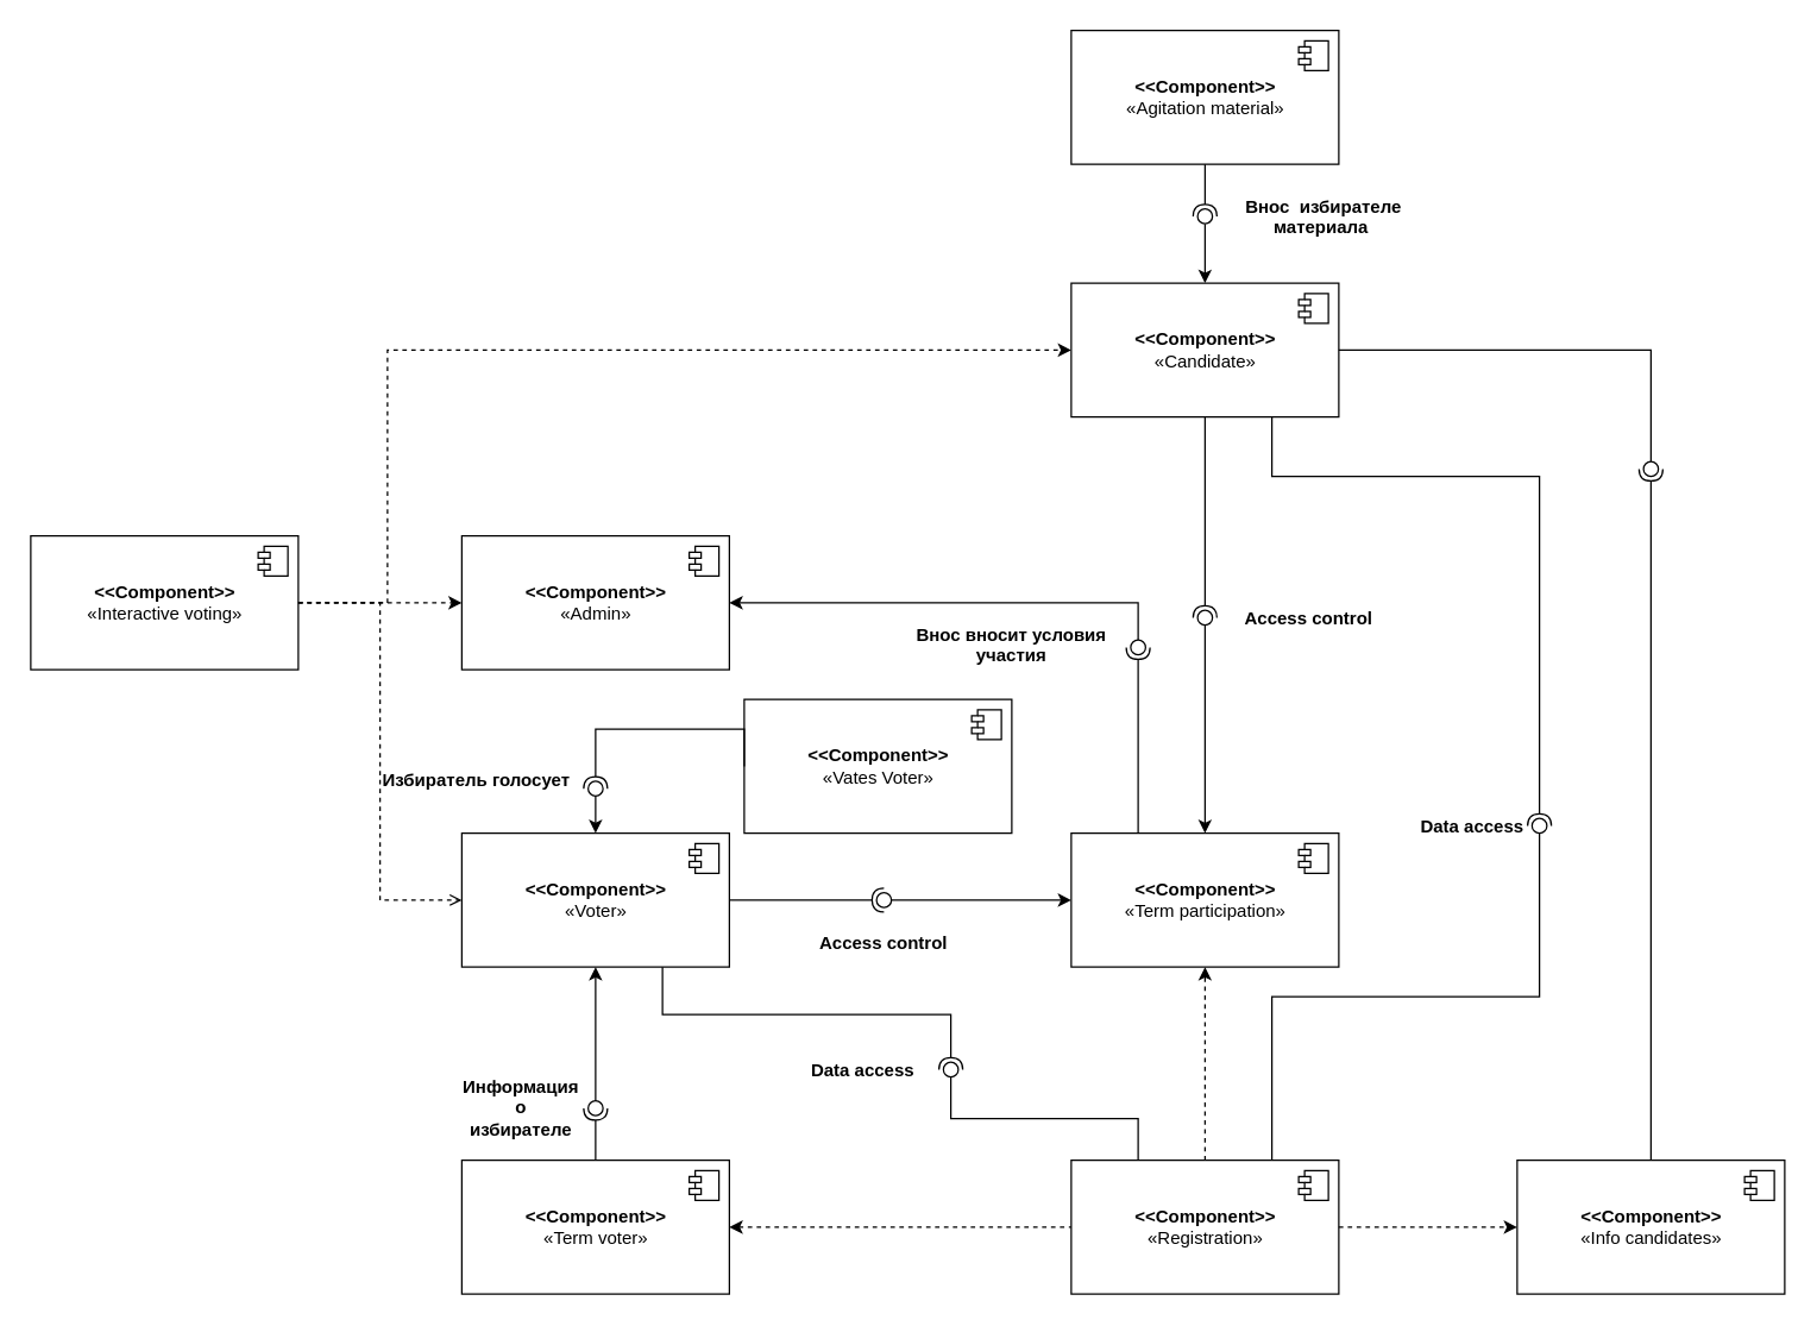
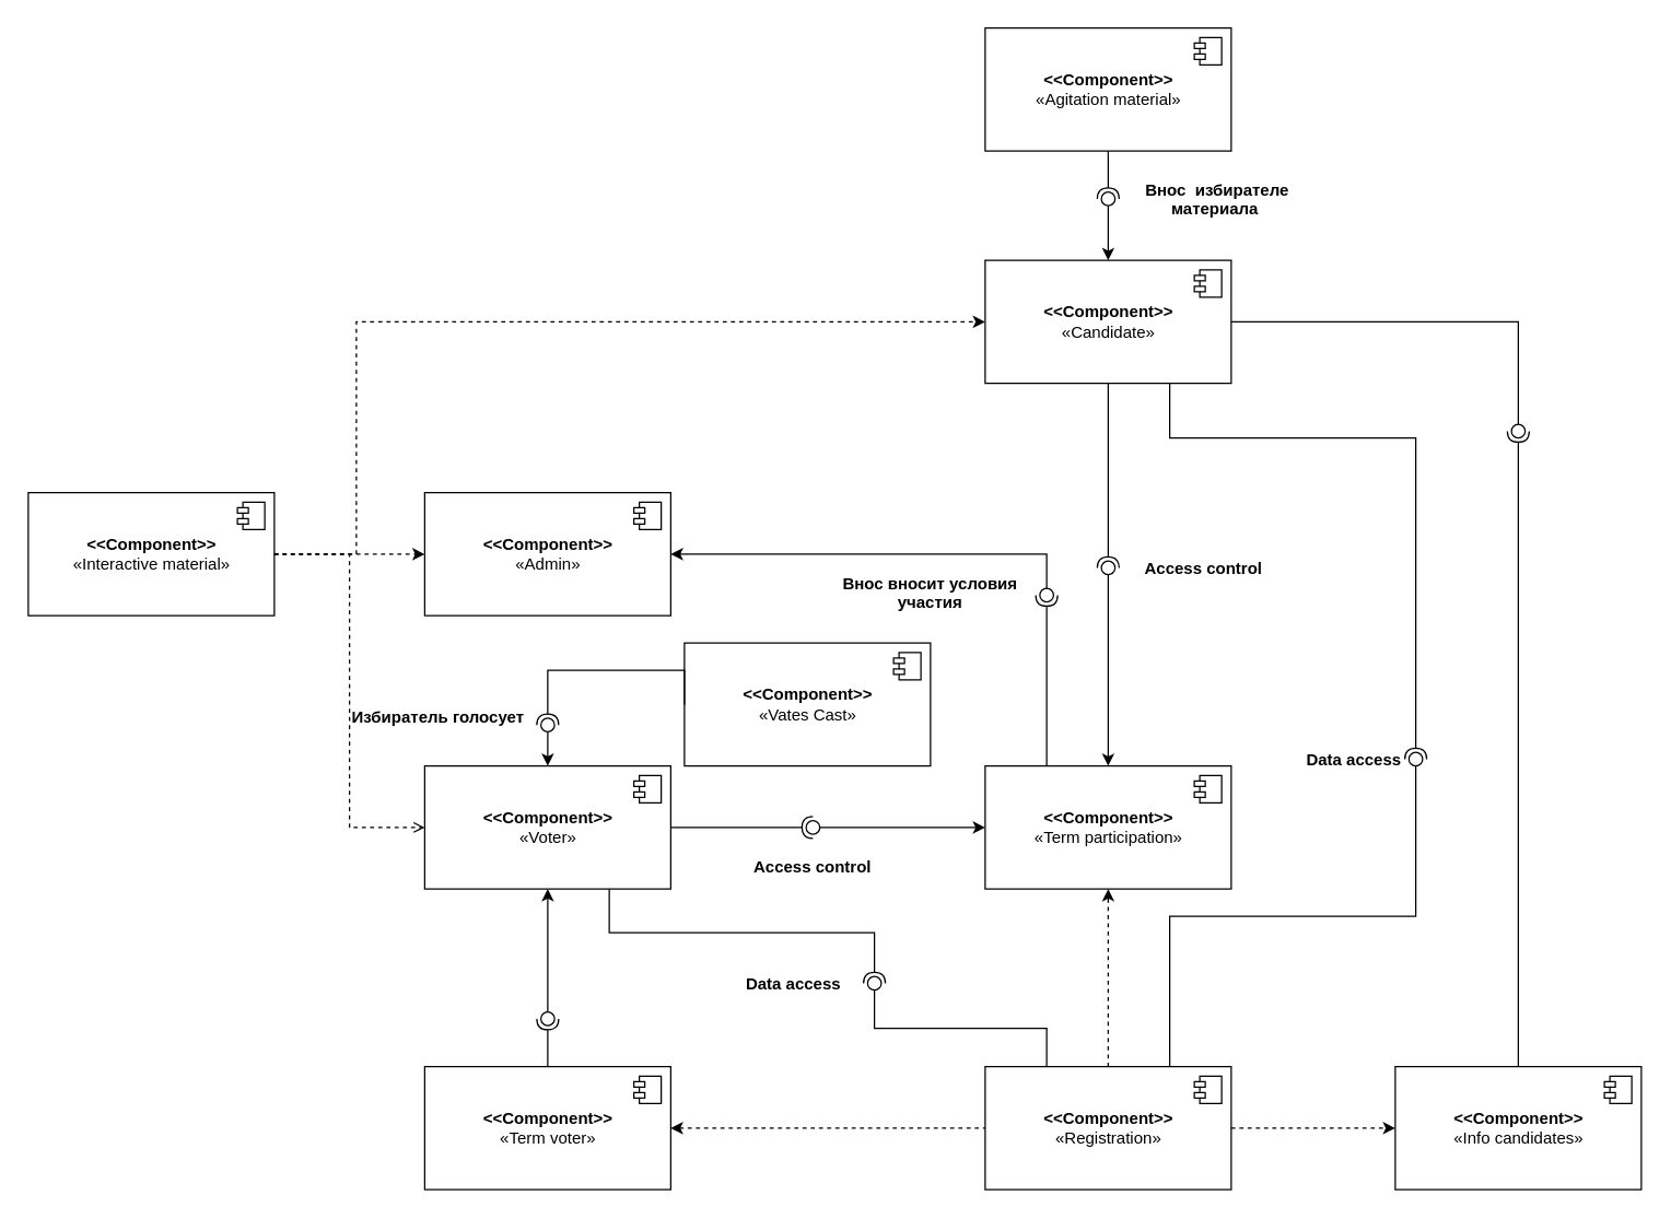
  <mxCell id="0" />
  <mxCell id="1" parent="0" />
- <mxCell id="2" value="&lt;b&gt;&amp;lt;&amp;lt;Component&amp;gt;&amp;gt;&lt;/b&gt;&lt;br&gt;«Vates Voter»" style="html=1;dropTarget=0;" parent="1" vertex="1"><mxGeometry x="500" y="470" width="180" height="90" as="geometry" /></mxCell>
+ <mxCell id="2" value="&lt;b&gt;&amp;lt;&amp;lt;Component&amp;gt;&amp;gt;&lt;/b&gt;&lt;br&gt;«Vates Cast»" style="html=1;dropTarget=0;" parent="1" vertex="1"><mxGeometry x="500" y="470" width="180" height="90" as="geometry" /></mxCell>
  <mxCell id="3" value="" style="shape=module;jettyWidth=8;jettyHeight=4;" parent="2" vertex="1"><mxGeometry x="1" width="20" height="20" relative="1" as="geometry"><mxPoint x="-27" y="7" as="offset" /></mxGeometry></mxCell>
  <mxCell id="4" value="&lt;b&gt;&amp;lt;&amp;lt;Component&amp;gt;&amp;gt;&lt;/b&gt;&lt;br&gt;«Term participation»" style="html=1;dropTarget=0;" parent="1" vertex="1"><mxGeometry x="720" y="560" width="180" height="90" as="geometry" /></mxCell>
  <mxCell id="5" value="" style="shape=module;jettyWidth=8;jettyHeight=4;" parent="4" vertex="1"><mxGeometry x="1" width="20" height="20" relative="1" as="geometry"><mxPoint x="-27" y="7" as="offset" /></mxGeometry></mxCell>
  <mxCell id="6" value="&lt;b&gt;&amp;lt;&amp;lt;Component&amp;gt;&amp;gt;&lt;/b&gt;&lt;br&gt;«Registration»" style="html=1;dropTarget=0;" parent="1" vertex="1"><mxGeometry x="720" y="780" width="180" height="90" as="geometry" /></mxCell>
  <mxCell id="7" value="" style="shape=module;jettyWidth=8;jettyHeight=4;" parent="6" vertex="1"><mxGeometry x="1" width="20" height="20" relative="1" as="geometry"><mxPoint x="-27" y="7" as="offset" /></mxGeometry></mxCell>
  <mxCell id="8" value="&lt;b&gt;&amp;lt;&amp;lt;Component&amp;gt;&amp;gt;&lt;/b&gt;&lt;br&gt;«Info candidates»" style="html=1;dropTarget=0;" parent="1" vertex="1"><mxGeometry x="1020" y="780" width="180" height="90" as="geometry" /></mxCell>
  <mxCell id="9" value="" style="shape=module;jettyWidth=8;jettyHeight=4;" parent="8" vertex="1"><mxGeometry x="1" width="20" height="20" relative="1" as="geometry"><mxPoint x="-27" y="7" as="offset" /></mxGeometry></mxCell>
  <mxCell id="10" value="&lt;b&gt;&amp;lt;&amp;lt;Component&amp;gt;&amp;gt;&lt;/b&gt;&lt;br&gt;«Term voter»" style="html=1;dropTarget=0;" parent="1" vertex="1"><mxGeometry x="310" y="780" width="180" height="90" as="geometry" /></mxCell>
  <mxCell id="11" value="" style="shape=module;jettyWidth=8;jettyHeight=4;" parent="10" vertex="1"><mxGeometry x="1" width="20" height="20" relative="1" as="geometry"><mxPoint x="-27" y="7" as="offset" /></mxGeometry></mxCell>
  <mxCell id="12" value="&lt;b&gt;&amp;lt;&amp;lt;Component&amp;gt;&amp;gt;&lt;/b&gt;&lt;br&gt;«Agitation material»" style="html=1;dropTarget=0;" parent="1" vertex="1"><mxGeometry x="720" y="20" width="180" height="90" as="geometry" /></mxCell>
  <mxCell id="13" value="" style="shape=module;jettyWidth=8;jettyHeight=4;" parent="12" vertex="1"><mxGeometry x="1" width="20" height="20" relative="1" as="geometry"><mxPoint x="-27" y="7" as="offset" /></mxGeometry></mxCell>
  <mxCell id="14" value="&lt;b&gt;&amp;lt;&amp;lt;Component&amp;gt;&amp;gt;&lt;/b&gt;&lt;br&gt;«Candidate»" style="html=1;dropTarget=0;" parent="1" vertex="1"><mxGeometry x="720" y="190" width="180" height="90" as="geometry" /></mxCell>
  <mxCell id="15" value="" style="shape=module;jettyWidth=8;jettyHeight=4;" parent="14" vertex="1"><mxGeometry x="1" width="20" height="20" relative="1" as="geometry"><mxPoint x="-27" y="7" as="offset" /></mxGeometry></mxCell>
  <mxCell id="16" value="&lt;b&gt;&amp;lt;&amp;lt;Component&amp;gt;&amp;gt;&lt;/b&gt;&lt;br&gt;«Voter»" style="html=1;dropTarget=0;" parent="1" vertex="1"><mxGeometry x="310" y="560" width="180" height="90" as="geometry" /></mxCell>
  <mxCell id="17" value="" style="shape=module;jettyWidth=8;jettyHeight=4;" parent="16" vertex="1"><mxGeometry x="1" width="20" height="20" relative="1" as="geometry"><mxPoint x="-27" y="7" as="offset" /></mxGeometry></mxCell>
  <mxCell id="18" value="&lt;b&gt;&amp;lt;&amp;lt;Component&amp;gt;&amp;gt;&lt;/b&gt;&lt;br&gt;«Admin»" style="html=1;dropTarget=0;" parent="1" vertex="1"><mxGeometry x="310" y="360" width="180" height="90" as="geometry" /></mxCell>
  <mxCell id="19" value="" style="shape=module;jettyWidth=8;jettyHeight=4;" parent="18" vertex="1"><mxGeometry x="1" width="20" height="20" relative="1" as="geometry"><mxPoint x="-27" y="7" as="offset" /></mxGeometry></mxCell>
- <mxCell id="20" value="&lt;b&gt;&amp;lt;&amp;lt;Component&amp;gt;&amp;gt;&lt;/b&gt;&lt;br&gt;«Interactive voting»" style="html=1;dropTarget=0;" parent="1" vertex="1"><mxGeometry x="20" y="360" width="180" height="90" as="geometry" /></mxCell>
+ <mxCell id="20" value="&lt;b&gt;&amp;lt;&amp;lt;Component&amp;gt;&amp;gt;&lt;/b&gt;&lt;br&gt;«Interactive material»" style="html=1;dropTarget=0;" parent="1" vertex="1"><mxGeometry x="20" y="360" width="180" height="90" as="geometry" /></mxCell>
  <mxCell id="21" value="" style="shape=module;jettyWidth=8;jettyHeight=4;" parent="20" vertex="1"><mxGeometry x="1" width="20" height="20" relative="1" as="geometry"><mxPoint x="-27" y="7" as="offset" /></mxGeometry></mxCell>
  <mxCell id="22" value="" style="endArrow=classic;dashed=1;html=1;rounded=0;exitX=1;exitY=0.5;exitDx=0;exitDy=0;entryX=0;entryY=0.5;entryDx=0;entryDy=0;endFill=1;" parent="1" source="20" target="18" edge="1"><mxGeometry width="50" height="50" relative="1" as="geometry"><mxPoint x="110" y="640" as="sourcePoint" /><mxPoint x="160" y="590" as="targetPoint" /></mxGeometry></mxCell>
  <mxCell id="23" value="" style="endArrow=open;dashed=1;html=1;rounded=0;exitX=1;exitY=0.5;exitDx=0;exitDy=0;entryX=0;entryY=0.5;entryDx=0;entryDy=0;edgeStyle=orthogonalEdgeStyle;endFill=1;" parent="1" source="20" target="16" edge="1"><mxGeometry width="50" height="50" relative="1" as="geometry"><mxPoint x="180" y="590" as="sourcePoint" /><mxPoint x="230" y="540" as="targetPoint" /></mxGeometry></mxCell>
  <mxCell id="24" value="" style="rounded=0;orthogonalLoop=1;jettySize=auto;html=1;endArrow=none;endFill=0;sketch=0;sourcePerimeterSpacing=0;targetPerimeterSpacing=0;exitX=0.5;exitY=0;exitDx=0;exitDy=0;startArrow=classic;startFill=1;" parent="1" source="14" target="26" edge="1"><mxGeometry relative="1" as="geometry"><mxPoint x="590" y="295" as="sourcePoint" /></mxGeometry></mxCell>
  <mxCell id="25" value="" style="rounded=0;orthogonalLoop=1;jettySize=auto;html=1;endArrow=halfCircle;endFill=0;entryX=0.5;entryY=0.5;endSize=6;strokeWidth=1;sketch=0;exitX=0.5;exitY=1;exitDx=0;exitDy=0;" parent="1" source="12" target="26" edge="1"><mxGeometry relative="1" as="geometry"><mxPoint x="630" y="295" as="sourcePoint" /></mxGeometry></mxCell>
  <mxCell id="26" value="" style="ellipse;whiteSpace=wrap;html=1;align=center;aspect=fixed;resizable=0;points=[];outlineConnect=0;sketch=0;" parent="1" vertex="1"><mxGeometry x="805" y="140" width="10" height="10" as="geometry" /></mxCell>
  <mxCell id="27" value="" style="rounded=0;orthogonalLoop=1;jettySize=auto;html=1;endArrow=none;endFill=0;sketch=0;sourcePerimeterSpacing=0;targetPerimeterSpacing=0;exitX=0.5;exitY=1;exitDx=0;exitDy=0;startArrow=classic;startFill=1;" parent="1" source="16" target="29" edge="1"><mxGeometry relative="1" as="geometry"><mxPoint x="520" y="755" as="sourcePoint" /></mxGeometry></mxCell>
  <mxCell id="28" value="" style="rounded=0;orthogonalLoop=1;jettySize=auto;html=1;endArrow=halfCircle;endFill=0;entryX=0.5;entryY=0.5;endSize=6;strokeWidth=1;sketch=0;exitX=0.5;exitY=0;exitDx=0;exitDy=0;" parent="1" source="10" target="29" edge="1"><mxGeometry relative="1" as="geometry"><mxPoint x="560" y="755" as="sourcePoint" /></mxGeometry></mxCell>
  <mxCell id="29" value="" style="ellipse;whiteSpace=wrap;html=1;align=center;aspect=fixed;resizable=0;points=[];outlineConnect=0;sketch=0;" parent="1" vertex="1"><mxGeometry x="395" y="740" width="10" height="10" as="geometry" /></mxCell>
  <mxCell id="30" value="" style="endArrow=classic;dashed=1;html=1;rounded=0;exitX=0.5;exitY=0;exitDx=0;exitDy=0;entryX=0.5;entryY=1;entryDx=0;entryDy=0;endFill=1;" parent="1" source="6" target="4" edge="1"><mxGeometry width="50" height="50" relative="1" as="geometry"><mxPoint x="640" y="710" as="sourcePoint" /><mxPoint x="690" y="660" as="targetPoint" /></mxGeometry></mxCell>
  <mxCell id="31" value="" style="rounded=0;orthogonalLoop=1;jettySize=auto;html=1;endArrow=none;endFill=0;sketch=0;sourcePerimeterSpacing=0;targetPerimeterSpacing=0;exitX=1;exitY=0.5;exitDx=0;exitDy=0;edgeStyle=orthogonalEdgeStyle;startArrow=none;startFill=0;" parent="1" source="14" target="33" edge="1"><mxGeometry relative="1" as="geometry"><mxPoint x="1090" y="315" as="sourcePoint" /></mxGeometry></mxCell>
  <mxCell id="32" value="" style="rounded=0;orthogonalLoop=1;jettySize=auto;html=1;endArrow=halfCircle;endFill=0;entryX=0.5;entryY=0.5;endSize=6;strokeWidth=1;sketch=0;exitX=0.5;exitY=0;exitDx=0;exitDy=0;" parent="1" source="8" target="33" edge="1"><mxGeometry relative="1" as="geometry"><mxPoint x="1130" y="315" as="sourcePoint" /></mxGeometry></mxCell>
  <mxCell id="33" value="" style="ellipse;whiteSpace=wrap;html=1;align=center;aspect=fixed;resizable=0;points=[];outlineConnect=0;sketch=0;" parent="1" vertex="1"><mxGeometry x="1105" y="310" width="10" height="10" as="geometry" /></mxCell>
  <mxCell id="34" value="" style="endArrow=classic;dashed=1;html=1;rounded=0;exitX=1;exitY=0.5;exitDx=0;exitDy=0;entryX=0;entryY=0.5;entryDx=0;entryDy=0;endFill=1;" parent="1" source="6" target="8" edge="1"><mxGeometry width="50" height="50" relative="1" as="geometry"><mxPoint x="790" y="1070" as="sourcePoint" /><mxPoint x="840" y="1020" as="targetPoint" /></mxGeometry></mxCell>
  <mxCell id="35" value="" style="endArrow=none;dashed=1;html=1;rounded=0;entryX=0;entryY=0.5;entryDx=0;entryDy=0;exitX=1;exitY=0.5;exitDx=0;exitDy=0;startArrow=classic;startFill=1;" parent="1" source="10" target="6" edge="1"><mxGeometry width="50" height="50" relative="1" as="geometry"><mxPoint x="590" y="960" as="sourcePoint" /><mxPoint x="640" y="910" as="targetPoint" /></mxGeometry></mxCell>
  <mxCell id="36" value="" style="rounded=0;orthogonalLoop=1;jettySize=auto;html=1;endArrow=none;endFill=0;sketch=0;sourcePerimeterSpacing=0;targetPerimeterSpacing=0;exitX=0.5;exitY=0;exitDx=0;exitDy=0;startArrow=classic;startFill=1;" parent="1" source="4" target="38" edge="1"><mxGeometry relative="1" as="geometry"><mxPoint x="850" y="415" as="sourcePoint" /></mxGeometry></mxCell>
  <mxCell id="37" value="" style="rounded=0;orthogonalLoop=1;jettySize=auto;html=1;endArrow=halfCircle;endFill=0;entryX=0.5;entryY=0.5;endSize=6;strokeWidth=1;sketch=0;exitX=0.5;exitY=1;exitDx=0;exitDy=0;" parent="1" source="14" target="38" edge="1"><mxGeometry relative="1" as="geometry"><mxPoint x="890" y="415" as="sourcePoint" /></mxGeometry></mxCell>
  <mxCell id="38" value="" style="ellipse;whiteSpace=wrap;html=1;align=center;aspect=fixed;resizable=0;points=[];outlineConnect=0;sketch=0;" parent="1" vertex="1"><mxGeometry x="805" y="410" width="10" height="10" as="geometry" /></mxCell>
  <mxCell id="39" value="" style="rounded=0;orthogonalLoop=1;jettySize=auto;html=1;endArrow=none;endFill=0;sketch=0;sourcePerimeterSpacing=0;targetPerimeterSpacing=0;exitX=1;exitY=0.5;exitDx=0;exitDy=0;edgeStyle=orthogonalEdgeStyle;startArrow=classic;startFill=1;" parent="1" source="18" target="41" edge="1"><mxGeometry relative="1" as="geometry"><mxPoint x="650" y="444" as="sourcePoint" /><Array as="points"><mxPoint x="765" y="405" /></Array></mxGeometry></mxCell>
  <mxCell id="40" value="" style="rounded=0;orthogonalLoop=1;jettySize=auto;html=1;endArrow=halfCircle;endFill=0;entryX=0.5;entryY=0.5;endSize=6;strokeWidth=1;sketch=0;exitX=0.25;exitY=0;exitDx=0;exitDy=0;edgeStyle=orthogonalEdgeStyle;" parent="1" source="4" target="41" edge="1"><mxGeometry relative="1" as="geometry"><mxPoint x="690" y="444" as="sourcePoint" /></mxGeometry></mxCell>
  <mxCell id="41" value="" style="ellipse;whiteSpace=wrap;html=1;align=center;aspect=fixed;resizable=0;points=[];outlineConnect=0;sketch=0;" parent="1" vertex="1"><mxGeometry x="760" y="430" width="10" height="10" as="geometry" /></mxCell>
  <mxCell id="42" value="" style="rounded=0;orthogonalLoop=1;jettySize=auto;html=1;endArrow=none;endFill=0;sketch=0;sourcePerimeterSpacing=0;targetPerimeterSpacing=0;exitX=0.5;exitY=0;exitDx=0;exitDy=0;startArrow=classic;startFill=1;" parent="1" source="16" target="44" edge="1"><mxGeometry relative="1" as="geometry"><mxPoint x="600" y="565" as="sourcePoint" /></mxGeometry></mxCell>
  <mxCell id="43" value="" style="rounded=0;orthogonalLoop=1;jettySize=auto;html=1;endArrow=halfCircle;endFill=0;entryX=0.5;entryY=0.5;endSize=6;strokeWidth=1;sketch=0;exitX=0;exitY=0.5;exitDx=0;exitDy=0;edgeStyle=orthogonalEdgeStyle;" parent="1" source="2" target="44" edge="1"><mxGeometry relative="1" as="geometry"><mxPoint x="330" y="490" as="sourcePoint" /><Array as="points"><mxPoint x="400" y="490" /></Array></mxGeometry></mxCell>
  <mxCell id="44" value="" style="ellipse;whiteSpace=wrap;html=1;align=center;aspect=fixed;resizable=0;points=[];outlineConnect=0;sketch=0;" parent="1" vertex="1"><mxGeometry x="395" y="525" width="10" height="10" as="geometry" /></mxCell>
  <mxCell id="45" value="Внос  избирателе &#10;материала " style="text;align=center;fontStyle=1;verticalAlign=middle;spacingLeft=3;spacingRight=3;strokeColor=none;rotatable=0;points=[[0,0.5],[1,0.5]];portConstraint=eastwest;" parent="1" vertex="1"><mxGeometry x="850" y="132" width="80" height="26" as="geometry" /></mxCell>
  <mxCell id="46" value="Access control" style="text;align=center;fontStyle=1;verticalAlign=middle;spacingLeft=3;spacingRight=3;strokeColor=none;rotatable=0;points=[[0,0.5],[1,0.5]];portConstraint=eastwest;" parent="1" vertex="1"><mxGeometry x="840" y="402" width="80" height="26" as="geometry" /></mxCell>
  <mxCell id="47" value="Access control" style="text;align=center;fontStyle=1;verticalAlign=middle;spacingLeft=3;spacingRight=3;strokeColor=none;rotatable=0;points=[[0,0.5],[1,0.5]];portConstraint=eastwest;" parent="1" vertex="1"><mxGeometry x="554" y="620" width="80" height="26" as="geometry" /></mxCell>
  <mxCell id="48" value="" style="rounded=0;orthogonalLoop=1;jettySize=auto;html=1;endArrow=none;endFill=0;sketch=0;sourcePerimeterSpacing=0;targetPerimeterSpacing=0;exitX=0;exitY=0.5;exitDx=0;exitDy=0;startArrow=classic;startFill=1;" parent="1" source="4" target="50" edge="1"><mxGeometry relative="1" as="geometry"><mxPoint x="574" y="615" as="sourcePoint" /></mxGeometry></mxCell>
  <mxCell id="49" value="" style="rounded=0;orthogonalLoop=1;jettySize=auto;html=1;endArrow=halfCircle;endFill=0;entryX=0.5;entryY=0.5;endSize=6;strokeWidth=1;sketch=0;exitX=1;exitY=0.5;exitDx=0;exitDy=0;" parent="1" source="16" target="50" edge="1"><mxGeometry relative="1" as="geometry"><mxPoint x="614" y="615" as="sourcePoint" /></mxGeometry></mxCell>
  <mxCell id="50" value="" style="ellipse;whiteSpace=wrap;html=1;align=center;aspect=fixed;resizable=0;points=[];outlineConnect=0;sketch=0;" parent="1" vertex="1"><mxGeometry x="589" y="600" width="10" height="10" as="geometry" /></mxCell>
  <mxCell id="51" value="Внос вносит условия&#10;участия" style="text;align=center;fontStyle=1;verticalAlign=middle;spacingLeft=3;spacingRight=3;strokeColor=none;rotatable=0;points=[[0,0.5],[1,0.5]];portConstraint=eastwest;" parent="1" vertex="1"><mxGeometry x="640" y="420" width="80" height="26" as="geometry" /></mxCell>
- <mxCell id="52" value="&lt;b&gt;Информация о избирателе&lt;/b&gt;" style="text;html=1;strokeColor=none;fillColor=none;align=center;verticalAlign=middle;whiteSpace=wrap;rounded=0;" parent="1" vertex="1"><mxGeometry x="320" y="730" width="60" height="30" as="geometry" /></mxCell>
  <mxCell id="53" value="" style="endArrow=classic;dashed=1;html=1;rounded=0;exitX=1;exitY=0.5;exitDx=0;exitDy=0;entryX=0;entryY=0.5;entryDx=0;entryDy=0;endFill=1;edgeStyle=orthogonalEdgeStyle;" parent="1" source="20" target="14" edge="1"><mxGeometry width="50" height="50" relative="1" as="geometry"><mxPoint x="360" y="240" as="sourcePoint" /><mxPoint x="410" y="190" as="targetPoint" /><Array as="points"><mxPoint x="260" y="405" /><mxPoint x="260" y="235" /></Array></mxGeometry></mxCell>
  <mxCell id="54" value="Data access" style="text;align=center;fontStyle=1;verticalAlign=middle;spacingLeft=3;spacingRight=3;strokeColor=none;rotatable=0;points=[[0,0.5],[1,0.5]];portConstraint=eastwest;" parent="1" vertex="1"><mxGeometry x="950" y="542" width="80" height="26" as="geometry" /></mxCell>
  <mxCell id="55" value="Избиратель голосует" style="text;align=center;fontStyle=1;verticalAlign=middle;spacingLeft=3;spacingRight=3;strokeColor=none;rotatable=0;points=[[0,0.5],[1,0.5]];portConstraint=eastwest;" vertex="1" parent="1"><mxGeometry x="280" y="511" width="80" height="26" as="geometry" /></mxCell>
  <mxCell id="56" value="Data access" style="text;align=center;fontStyle=1;verticalAlign=middle;spacingLeft=3;spacingRight=3;strokeColor=none;rotatable=0;points=[[0,0.5],[1,0.5]];portConstraint=eastwest;" parent="1" vertex="1"><mxGeometry x="540" y="706" width="80" height="26" as="geometry" /></mxCell>
  <mxCell id="57" value="" style="rounded=0;orthogonalLoop=1;jettySize=auto;html=1;endArrow=none;endFill=0;sketch=0;sourcePerimeterSpacing=0;targetPerimeterSpacing=0;exitX=0.75;exitY=0;exitDx=0;exitDy=0;edgeStyle=orthogonalEdgeStyle;" edge="1" target="59" parent="1" source="6"><mxGeometry relative="1" as="geometry"><mxPoint x="880" y="720" as="sourcePoint" /></mxGeometry></mxCell>
  <mxCell id="58" value="" style="rounded=0;orthogonalLoop=1;jettySize=auto;html=1;endArrow=halfCircle;endFill=0;entryX=0.5;entryY=0.5;endSize=6;strokeWidth=1;sketch=0;exitX=0.75;exitY=1;exitDx=0;exitDy=0;edgeStyle=orthogonalEdgeStyle;" edge="1" target="59" parent="1" source="14"><mxGeometry relative="1" as="geometry"><mxPoint x="920" y="290" as="sourcePoint" /><Array as="points"><mxPoint x="855" y="320" /><mxPoint x="1035" y="320" /></Array></mxGeometry></mxCell>
  <mxCell id="59" value="" style="ellipse;whiteSpace=wrap;html=1;align=center;aspect=fixed;resizable=0;points=[];outlineConnect=0;sketch=0;" vertex="1" parent="1"><mxGeometry x="1030" y="550" width="10" height="10" as="geometry" /></mxCell>
  <mxCell id="60" value="" style="rounded=0;orthogonalLoop=1;jettySize=auto;html=1;endArrow=none;endFill=0;sketch=0;sourcePerimeterSpacing=0;targetPerimeterSpacing=0;exitX=0.25;exitY=0;exitDx=0;exitDy=0;edgeStyle=orthogonalEdgeStyle;" edge="1" target="62" parent="1" source="6"><mxGeometry relative="1" as="geometry"><mxPoint x="760" y="740" as="sourcePoint" /></mxGeometry></mxCell>
  <mxCell id="61" value="" style="rounded=0;orthogonalLoop=1;jettySize=auto;html=1;endArrow=halfCircle;endFill=0;entryX=0.5;entryY=0.5;endSize=6;strokeWidth=1;sketch=0;exitX=0.75;exitY=1;exitDx=0;exitDy=0;edgeStyle=orthogonalEdgeStyle;" edge="1" target="62" parent="1" source="16"><mxGeometry relative="1" as="geometry"><mxPoint x="560" y="660" as="sourcePoint" /></mxGeometry></mxCell>
  <mxCell id="62" value="" style="ellipse;whiteSpace=wrap;html=1;align=center;aspect=fixed;resizable=0;points=[];outlineConnect=0;sketch=0;" vertex="1" parent="1"><mxGeometry x="634" y="714" width="10" height="10" as="geometry" /></mxCell>
